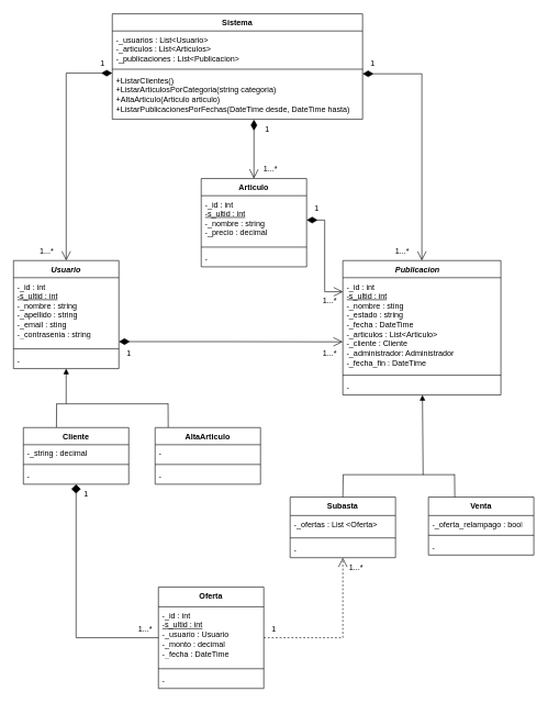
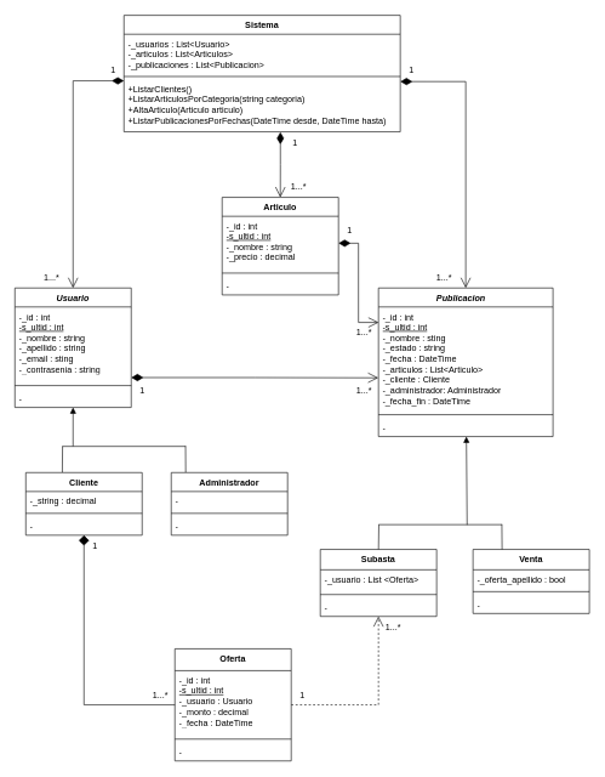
  <mxCell id="0" />
  <mxCell id="1" parent="0" />
  <mxCell id="2" value="" style="html=1;verticalAlign=bottom;endArrow=block;curved=0;rounded=0;exitX=0.088;exitY=0.486;exitDx=0;exitDy=0;exitPerimeter=0;" parent="1" source="3" target="34" edge="1"><mxGeometry width="80" relative="1" as="geometry"><mxPoint x="255" y="604.5" as="sourcePoint" /><mxPoint x="255" y="614.5" as="targetPoint" /></mxGeometry></mxCell>
  <mxCell id="3" value="" style="line;strokeWidth=1;fillColor=none;align=left;verticalAlign=middle;spacingTop=-1;spacingLeft=3;spacingRight=3;rotatable=0;labelPosition=right;points=[];portConstraint=eastwest;strokeColor=inherit;" parent="1" vertex="1"><mxGeometry x="85" y="608" width="170" height="8" as="geometry" /></mxCell>
  <mxCell id="4" value="" style="endArrow=none;html=1;rounded=0;entryX=0.003;entryY=0.505;entryDx=0;entryDy=0;entryPerimeter=0;" parent="1" target="3" edge="1"><mxGeometry width="50" height="50" relative="1" as="geometry"><mxPoint x="85.232" y="648" as="sourcePoint" /><mxPoint x="95" y="588" as="targetPoint" /></mxGeometry></mxCell>
  <mxCell id="5" value="" style="endArrow=none;html=1;rounded=0;entryX=0.998;entryY=0.433;entryDx=0;entryDy=0;entryPerimeter=0;" parent="1" target="3" edge="1"><mxGeometry width="50" height="50" relative="1" as="geometry"><mxPoint x="254.892" y="648" as="sourcePoint" /><mxPoint x="265" y="588" as="targetPoint" /></mxGeometry></mxCell>
  <mxCell id="6" value="" style="endArrow=open;html=1;endSize=12;startArrow=diamondThin;startSize=14;startFill=1;edgeStyle=orthogonalEdgeStyle;align=left;verticalAlign=bottom;rounded=0;exitX=0;exitY=0.028;exitDx=0;exitDy=0;exitPerimeter=0;" parent="1" source="46" target="31" edge="1"><mxGeometry x="-1" y="3" relative="1" as="geometry"><mxPoint x="240" y="100" as="sourcePoint" /><mxPoint x="80" y="200" as="targetPoint" /></mxGeometry></mxCell>
  <mxCell id="7" value="Articulo" style="swimlane;fontStyle=1;align=center;verticalAlign=top;childLayout=stackLayout;horizontal=1;startSize=26;horizontalStack=0;resizeParent=1;resizeParentMax=0;resizeLast=0;collapsible=1;marginBottom=0;whiteSpace=wrap;html=1;" parent="1" vertex="1"><mxGeometry x="305" y="270" width="160" height="134" as="geometry" /></mxCell>
  <mxCell id="8" value="&lt;div&gt;-_id : int&lt;/div&gt;&lt;div&gt;&lt;u&gt;-s_ultid : int&lt;/u&gt;&lt;br&gt;&lt;/div&gt;&lt;div&gt;-_nombre : string&lt;/div&gt;&lt;div&gt;-_precio : decimal&lt;br&gt;&lt;/div&gt;" style="text;strokeColor=none;fillColor=none;align=left;verticalAlign=top;spacingLeft=4;spacingRight=4;overflow=hidden;rotatable=0;points=[[0,0.5],[1,0.5]];portConstraint=eastwest;whiteSpace=wrap;html=1;" parent="7" vertex="1"><mxGeometry y="26" width="160" height="74" as="geometry" /></mxCell>
  <mxCell id="9" value="" style="line;strokeWidth=1;fillColor=none;align=left;verticalAlign=middle;spacingTop=-1;spacingLeft=3;spacingRight=3;rotatable=0;labelPosition=right;points=[];portConstraint=eastwest;strokeColor=inherit;" parent="7" vertex="1"><mxGeometry y="100" width="160" height="8" as="geometry" /></mxCell>
  <mxCell id="10" value="-" style="text;strokeColor=none;fillColor=none;align=left;verticalAlign=top;spacingLeft=4;spacingRight=4;overflow=hidden;rotatable=0;points=[[0,0.5],[1,0.5]];portConstraint=eastwest;whiteSpace=wrap;html=1;" parent="7" vertex="1"><mxGeometry y="108" width="160" height="26" as="geometry" /></mxCell>
  <mxCell id="11" value="&lt;i&gt;Publicacion&lt;span style=&quot;white-space: pre;&quot;&gt;&#09;&lt;/span&gt;&lt;/i&gt;" style="swimlane;fontStyle=1;align=center;verticalAlign=top;childLayout=stackLayout;horizontal=1;startSize=26;horizontalStack=0;resizeParent=1;resizeParentMax=0;resizeLast=0;collapsible=1;marginBottom=0;whiteSpace=wrap;html=1;" parent="1" vertex="1"><mxGeometry x="520" y="394.5" width="240" height="204" as="geometry" /></mxCell>
  <mxCell id="12" value="&lt;div&gt;-_id : int&lt;/div&gt;&lt;div&gt;&lt;u&gt;-s_ultid : int&lt;/u&gt;&lt;/div&gt;&lt;div&gt;-_nombre : sting&lt;/div&gt;&lt;div&gt;-_estado : string&lt;/div&gt;&lt;div&gt;-_fecha : DateTime&lt;/div&gt;&lt;div&gt;-_articulos : List&amp;lt;Articulo&amp;gt;&lt;/div&gt;&lt;div&gt;-_cliente : Cliente&lt;/div&gt;&lt;div&gt;-_administrador: Administrador&lt;/div&gt;&lt;div&gt;-_fecha_fin : DateTime&lt;/div&gt;&lt;div&gt;&lt;br&gt;&lt;/div&gt;" style="text;strokeColor=none;fillColor=none;align=left;verticalAlign=top;spacingLeft=4;spacingRight=4;overflow=hidden;rotatable=0;points=[[0,0.5],[1,0.5]];portConstraint=eastwest;whiteSpace=wrap;html=1;" parent="11" vertex="1"><mxGeometry y="26" width="240" height="144" as="geometry" /></mxCell>
  <mxCell id="13" value="" style="line;strokeWidth=1;fillColor=none;align=left;verticalAlign=middle;spacingTop=-1;spacingLeft=3;spacingRight=3;rotatable=0;labelPosition=right;points=[];portConstraint=eastwest;strokeColor=inherit;" parent="11" vertex="1"><mxGeometry y="170" width="240" height="8" as="geometry" /></mxCell>
  <mxCell id="14" value="-" style="text;strokeColor=none;fillColor=none;align=left;verticalAlign=top;spacingLeft=4;spacingRight=4;overflow=hidden;rotatable=0;points=[[0,0.5],[1,0.5]];portConstraint=eastwest;whiteSpace=wrap;html=1;" parent="11" vertex="1"><mxGeometry y="178" width="240" height="26" as="geometry" /></mxCell>
  <mxCell id="15" value="" style="html=1;verticalAlign=bottom;endArrow=block;curved=0;rounded=0;exitX=0.717;exitY=0.535;exitDx=0;exitDy=0;exitPerimeter=0;" parent="1" source="16" target="11" edge="1"><mxGeometry width="80" relative="1" as="geometry"><mxPoint x="650" y="719.732" as="sourcePoint" /><mxPoint x="655.78" y="580" as="targetPoint" /></mxGeometry></mxCell>
  <mxCell id="16" value="" style="line;strokeWidth=1;fillColor=none;align=left;verticalAlign=middle;spacingTop=-1;spacingLeft=3;spacingRight=3;rotatable=0;labelPosition=right;points=[];portConstraint=eastwest;strokeColor=inherit;" parent="1" vertex="1"><mxGeometry x="520" y="715.5" width="170" height="8" as="geometry" /></mxCell>
  <mxCell id="17" value="" style="endArrow=none;html=1;rounded=0;entryX=0.003;entryY=0.505;entryDx=0;entryDy=0;entryPerimeter=0;" parent="1" target="16" edge="1"><mxGeometry width="50" height="50" relative="1" as="geometry"><mxPoint x="520" y="755.5" as="sourcePoint" /><mxPoint x="530" y="695.5" as="targetPoint" /></mxGeometry></mxCell>
  <mxCell id="18" value="" style="endArrow=none;html=1;rounded=0;entryX=0.998;entryY=0.433;entryDx=0;entryDy=0;entryPerimeter=0;" parent="1" target="16" edge="1"><mxGeometry width="50" height="50" relative="1" as="geometry"><mxPoint x="690" y="755.5" as="sourcePoint" /><mxPoint x="700" y="695.5" as="targetPoint" /></mxGeometry></mxCell>
  <mxCell id="19" value="Venta" style="swimlane;fontStyle=1;align=center;verticalAlign=top;childLayout=stackLayout;horizontal=1;startSize=28;horizontalStack=0;resizeParent=1;resizeParentMax=0;resizeLast=0;collapsible=1;marginBottom=0;whiteSpace=wrap;html=1;" parent="1" vertex="1"><mxGeometry x="650" y="753.5" width="160" height="88" as="geometry" /></mxCell>
- <mxCell id="20" value="-_oferta_relampago : bool" style="text;strokeColor=none;fillColor=none;align=left;verticalAlign=top;spacingLeft=4;spacingRight=4;overflow=hidden;rotatable=0;points=[[0,0.5],[1,0.5]];portConstraint=eastwest;whiteSpace=wrap;html=1;" parent="19" vertex="1"><mxGeometry y="28" width="160" height="26" as="geometry" /></mxCell>
+ <mxCell id="20" value="-_oferta_apellido : bool" style="text;strokeColor=none;fillColor=none;align=left;verticalAlign=top;spacingLeft=4;spacingRight=4;overflow=hidden;rotatable=0;points=[[0,0.5],[1,0.5]];portConstraint=eastwest;whiteSpace=wrap;html=1;" parent="19" vertex="1"><mxGeometry y="28" width="160" height="26" as="geometry" /></mxCell>
  <mxCell id="21" value="" style="line;strokeWidth=1;fillColor=none;align=left;verticalAlign=middle;spacingTop=-1;spacingLeft=3;spacingRight=3;rotatable=0;labelPosition=right;points=[];portConstraint=eastwest;strokeColor=inherit;" parent="19" vertex="1"><mxGeometry y="54" width="160" height="8" as="geometry" /></mxCell>
  <mxCell id="22" value="-" style="text;strokeColor=none;fillColor=none;align=left;verticalAlign=top;spacingLeft=4;spacingRight=4;overflow=hidden;rotatable=0;points=[[0,0.5],[1,0.5]];portConstraint=eastwest;whiteSpace=wrap;html=1;" parent="19" vertex="1"><mxGeometry y="62" width="160" height="26" as="geometry" /></mxCell>
  <mxCell id="23" value="Subasta" style="swimlane;fontStyle=1;align=center;verticalAlign=top;childLayout=stackLayout;horizontal=1;startSize=28;horizontalStack=0;resizeParent=1;resizeParentMax=0;resizeLast=0;collapsible=1;marginBottom=0;whiteSpace=wrap;html=1;" parent="1" vertex="1"><mxGeometry x="440" y="753.5" width="160" height="92" as="geometry" /></mxCell>
- <mxCell id="24" value="-_ofertas : List &amp;lt;Oferta&amp;gt;" style="text;strokeColor=none;fillColor=none;align=left;verticalAlign=top;spacingLeft=4;spacingRight=4;overflow=hidden;rotatable=0;points=[[0,0.5],[1,0.5]];portConstraint=eastwest;whiteSpace=wrap;html=1;" parent="23" vertex="1"><mxGeometry y="28" width="160" height="30" as="geometry" /></mxCell>
+ <mxCell id="24" value="-_usuario : List &amp;lt;Oferta&amp;gt;" style="text;strokeColor=none;fillColor=none;align=left;verticalAlign=top;spacingLeft=4;spacingRight=4;overflow=hidden;rotatable=0;points=[[0,0.5],[1,0.5]];portConstraint=eastwest;whiteSpace=wrap;html=1;" parent="23" vertex="1"><mxGeometry y="28" width="160" height="30" as="geometry" /></mxCell>
  <mxCell id="25" value="" style="line;strokeWidth=1;fillColor=none;align=left;verticalAlign=middle;spacingTop=-1;spacingLeft=3;spacingRight=3;rotatable=0;labelPosition=right;points=[];portConstraint=eastwest;strokeColor=inherit;" parent="23" vertex="1"><mxGeometry y="58" width="160" height="8" as="geometry" /></mxCell>
  <mxCell id="26" value="-" style="text;strokeColor=none;fillColor=none;align=left;verticalAlign=top;spacingLeft=4;spacingRight=4;overflow=hidden;rotatable=0;points=[[0,0.5],[1,0.5]];portConstraint=eastwest;whiteSpace=wrap;html=1;" parent="23" vertex="1"><mxGeometry y="66" width="160" height="26" as="geometry" /></mxCell>
  <mxCell id="27" value="Oferta" style="swimlane;fontStyle=1;align=center;verticalAlign=top;childLayout=stackLayout;horizontal=1;startSize=30;horizontalStack=0;resizeParent=1;resizeParentMax=0;resizeLast=0;collapsible=1;marginBottom=0;whiteSpace=wrap;html=1;" parent="1" vertex="1"><mxGeometry x="240" y="890" width="160" height="154" as="geometry" /></mxCell>
  <mxCell id="28" value="&lt;div&gt;-_id : int&lt;/div&gt;&lt;div&gt;&lt;u&gt;-s_ultid : int&lt;/u&gt;&lt;/div&gt;&lt;div&gt;-_usuario : Usuario&lt;/div&gt;&lt;div&gt;-_monto : decimal&lt;/div&gt;&lt;div&gt;-_fecha : DateTime&lt;br&gt;&lt;/div&gt;" style="text;strokeColor=none;fillColor=none;align=left;verticalAlign=top;spacingLeft=4;spacingRight=4;overflow=hidden;rotatable=0;points=[[0,0.5],[1,0.5]];portConstraint=eastwest;whiteSpace=wrap;html=1;" parent="27" vertex="1"><mxGeometry y="30" width="160" height="90" as="geometry" /></mxCell>
  <mxCell id="29" value="" style="line;strokeWidth=1;fillColor=none;align=left;verticalAlign=middle;spacingTop=-1;spacingLeft=3;spacingRight=3;rotatable=0;labelPosition=right;points=[];portConstraint=eastwest;strokeColor=inherit;" parent="27" vertex="1"><mxGeometry y="120" width="160" height="8" as="geometry" /></mxCell>
  <mxCell id="30" value="-" style="text;strokeColor=none;fillColor=none;align=left;verticalAlign=top;spacingLeft=4;spacingRight=4;overflow=hidden;rotatable=0;points=[[0,0.5],[1,0.5]];portConstraint=eastwest;whiteSpace=wrap;html=1;" parent="27" vertex="1"><mxGeometry y="128" width="160" height="26" as="geometry" /></mxCell>
  <mxCell id="31" value="&lt;i&gt;Usuario&lt;/i&gt;" style="swimlane;fontStyle=1;align=center;verticalAlign=top;childLayout=stackLayout;horizontal=1;startSize=26;horizontalStack=0;resizeParent=1;resizeParentMax=0;resizeLast=0;collapsible=1;marginBottom=0;whiteSpace=wrap;html=1;" parent="1" vertex="1"><mxGeometry x="20" y="394.5" width="160" height="164" as="geometry" /></mxCell>
  <mxCell id="32" value="&lt;div&gt;-_id : int&lt;/div&gt;&lt;div&gt;&lt;u&gt;-s_ultid : int&lt;/u&gt;&lt;br&gt;&lt;/div&gt;&lt;div&gt;-_nombre : string&lt;/div&gt;&lt;div&gt;-_apellido : string&lt;/div&gt;&lt;div&gt;-_email : sting&lt;/div&gt;&lt;div&gt;-_contrasenia : string&lt;br&gt;&lt;/div&gt;" style="text;strokeColor=none;fillColor=none;align=left;verticalAlign=top;spacingLeft=4;spacingRight=4;overflow=hidden;rotatable=0;points=[[0,0.5],[1,0.5]];portConstraint=eastwest;whiteSpace=wrap;html=1;" parent="31" vertex="1"><mxGeometry y="26" width="160" height="104" as="geometry" /></mxCell>
  <mxCell id="33" value="" style="line;strokeWidth=1;fillColor=none;align=left;verticalAlign=middle;spacingTop=-1;spacingLeft=3;spacingRight=3;rotatable=0;labelPosition=right;points=[];portConstraint=eastwest;strokeColor=inherit;" parent="31" vertex="1"><mxGeometry y="130" width="160" height="8" as="geometry" /></mxCell>
  <mxCell id="34" value="-" style="text;strokeColor=none;fillColor=none;align=left;verticalAlign=top;spacingLeft=4;spacingRight=4;overflow=hidden;rotatable=0;points=[[0,0.5],[1,0.5]];portConstraint=eastwest;whiteSpace=wrap;html=1;" parent="31" vertex="1"><mxGeometry y="138" width="160" height="26" as="geometry" /></mxCell>
  <mxCell id="35" value="Cliente" style="swimlane;fontStyle=1;align=center;verticalAlign=top;childLayout=stackLayout;horizontal=1;startSize=26;horizontalStack=0;resizeParent=1;resizeParentMax=0;resizeLast=0;collapsible=1;marginBottom=0;whiteSpace=wrap;html=1;" parent="1" vertex="1"><mxGeometry x="35" y="648" width="160" height="86" as="geometry" /></mxCell>
  <mxCell id="36" value="-_string : decimal" style="text;strokeColor=none;fillColor=none;align=left;verticalAlign=top;spacingLeft=4;spacingRight=4;overflow=hidden;rotatable=0;points=[[0,0.5],[1,0.5]];portConstraint=eastwest;whiteSpace=wrap;html=1;" parent="35" vertex="1"><mxGeometry y="26" width="160" height="26" as="geometry" /></mxCell>
  <mxCell id="37" value="" style="line;strokeWidth=1;fillColor=none;align=left;verticalAlign=middle;spacingTop=-1;spacingLeft=3;spacingRight=3;rotatable=0;labelPosition=right;points=[];portConstraint=eastwest;strokeColor=inherit;" parent="35" vertex="1"><mxGeometry y="52" width="160" height="8" as="geometry" /></mxCell>
  <mxCell id="38" value="-" style="text;strokeColor=none;fillColor=none;align=left;verticalAlign=top;spacingLeft=4;spacingRight=4;overflow=hidden;rotatable=0;points=[[0,0.5],[1,0.5]];portConstraint=eastwest;whiteSpace=wrap;html=1;" parent="35" vertex="1"><mxGeometry y="60" width="160" height="26" as="geometry" /></mxCell>
- <mxCell id="39" value="AltaArticulo" style="swimlane;fontStyle=1;align=center;verticalAlign=top;childLayout=stackLayout;horizontal=1;startSize=26;horizontalStack=0;resizeParent=1;resizeParentMax=0;resizeLast=0;collapsible=1;marginBottom=0;whiteSpace=wrap;html=1;" parent="1" vertex="1"><mxGeometry x="235" y="648" width="160" height="86" as="geometry" /></mxCell>
+ <mxCell id="39" value="Administrador" style="swimlane;fontStyle=1;align=center;verticalAlign=top;childLayout=stackLayout;horizontal=1;startSize=26;horizontalStack=0;resizeParent=1;resizeParentMax=0;resizeLast=0;collapsible=1;marginBottom=0;whiteSpace=wrap;html=1;" parent="1" vertex="1"><mxGeometry x="235" y="648" width="160" height="86" as="geometry" /></mxCell>
  <mxCell id="40" value="-" style="text;strokeColor=none;fillColor=none;align=left;verticalAlign=top;spacingLeft=4;spacingRight=4;overflow=hidden;rotatable=0;points=[[0,0.5],[1,0.5]];portConstraint=eastwest;whiteSpace=wrap;html=1;" parent="39" vertex="1"><mxGeometry y="26" width="160" height="26" as="geometry" /></mxCell>
  <mxCell id="41" value="" style="line;strokeWidth=1;fillColor=none;align=left;verticalAlign=middle;spacingTop=-1;spacingLeft=3;spacingRight=3;rotatable=0;labelPosition=right;points=[];portConstraint=eastwest;strokeColor=inherit;" parent="39" vertex="1"><mxGeometry y="52" width="160" height="8" as="geometry" /></mxCell>
  <mxCell id="42" value="-" style="text;strokeColor=none;fillColor=none;align=left;verticalAlign=top;spacingLeft=4;spacingRight=4;overflow=hidden;rotatable=0;points=[[0,0.5],[1,0.5]];portConstraint=eastwest;whiteSpace=wrap;html=1;" parent="39" vertex="1"><mxGeometry y="60" width="160" height="26" as="geometry" /></mxCell>
  <mxCell id="43" value="Sistema" style="swimlane;fontStyle=1;align=center;verticalAlign=top;childLayout=stackLayout;horizontal=1;startSize=26;horizontalStack=0;resizeParent=1;resizeParentMax=0;resizeLast=0;collapsible=1;marginBottom=0;whiteSpace=wrap;html=1;" parent="1" vertex="1"><mxGeometry x="170" y="20" width="380" height="160" as="geometry" /></mxCell>
  <mxCell id="44" value="&lt;div&gt;-_usuarios : List&amp;lt;Usuario&amp;gt;&lt;/div&gt;&lt;div&gt;-_articulos : List&amp;lt;Articulos&amp;gt;&lt;/div&gt;&lt;div&gt;-_publicaciones : List&amp;lt;Publicacion&amp;gt;&lt;br&gt;&lt;/div&gt;" style="text;strokeColor=none;fillColor=none;align=left;verticalAlign=top;spacingLeft=4;spacingRight=4;overflow=hidden;rotatable=0;points=[[0,0.5],[1,0.5]];portConstraint=eastwest;whiteSpace=wrap;html=1;" parent="43" vertex="1"><mxGeometry y="26" width="380" height="54" as="geometry" /></mxCell>
  <mxCell id="45" value="" style="line;strokeWidth=1;fillColor=none;align=left;verticalAlign=middle;spacingTop=-1;spacingLeft=3;spacingRight=3;rotatable=0;labelPosition=right;points=[];portConstraint=eastwest;strokeColor=inherit;" parent="43" vertex="1"><mxGeometry y="80" width="380" height="8" as="geometry" /></mxCell>
  <mxCell id="46" value="&lt;div&gt;+ListarClientes()&lt;/div&gt;&lt;div&gt;+ListarArticulosPorCategoria(string categoria)&lt;/div&gt;&lt;div&gt;+AltaArticulo(Articulo articulo)&lt;/div&gt;&lt;div&gt;+ListarPublicacionesPorFechas(DateTime desde, DateTime hasta)&lt;/div&gt;" style="text;strokeColor=none;fillColor=none;align=left;verticalAlign=top;spacingLeft=4;spacingRight=4;overflow=hidden;rotatable=0;points=[[0,0.5],[1,0.5]];portConstraint=eastwest;whiteSpace=wrap;html=1;" parent="43" vertex="1"><mxGeometry y="88" width="380" height="72" as="geometry" /></mxCell>
  <mxCell id="47" value="" style="endArrow=open;html=1;endSize=12;startArrow=diamondThin;startSize=14;startFill=1;edgeStyle=orthogonalEdgeStyle;align=left;verticalAlign=bottom;rounded=0;entryX=0.001;entryY=0.148;entryDx=0;entryDy=0;entryPerimeter=0;" parent="1" source="8" target="12" edge="1"><mxGeometry x="-1" y="3" relative="1" as="geometry"><mxPoint x="480" y="607" as="sourcePoint" /><mxPoint x="340" y="734" as="targetPoint" /></mxGeometry></mxCell>
  <mxCell id="48" value="" style="endArrow=open;html=1;endSize=12;startArrow=diamondThin;startSize=14;startFill=1;edgeStyle=orthogonalEdgeStyle;align=left;verticalAlign=bottom;rounded=0;exitX=0.566;exitY=1.005;exitDx=0;exitDy=0;exitPerimeter=0;" parent="1" source="46" target="7" edge="1"><mxGeometry x="-1" y="3" relative="1" as="geometry"><mxPoint x="310" y="103" as="sourcePoint" /><mxPoint x="350" y="200" as="targetPoint" /></mxGeometry></mxCell>
  <mxCell id="49" value="" style="endArrow=open;html=1;endSize=12;startArrow=diamondThin;startSize=14;startFill=1;edgeStyle=orthogonalEdgeStyle;align=left;verticalAlign=bottom;rounded=0;exitX=1;exitY=0.041;exitDx=0;exitDy=0;exitPerimeter=0;" parent="1" source="46" target="11" edge="1"><mxGeometry x="-1" y="3" relative="1" as="geometry"><mxPoint x="610" y="110" as="sourcePoint" /><mxPoint x="640" y="200" as="targetPoint" /></mxGeometry></mxCell>
  <mxCell id="50" value="" style="endArrow=open;endFill=1;endSize=12;html=1;rounded=0;dashed=1;" parent="1" source="27" target="23" edge="1"><mxGeometry width="160" relative="1" as="geometry"><mxPoint x="240" y="881.5" as="sourcePoint" /><mxPoint x="400" y="881.5" as="targetPoint" /><Array as="points"><mxPoint x="520" y="967" /></Array></mxGeometry></mxCell>
  <mxCell id="51" value="1" style="text;html=1;align=center;verticalAlign=middle;resizable=0;points=[];autosize=1;strokeColor=none;fillColor=none;" parent="1" vertex="1"><mxGeometry x="465" y="300" width="30" height="30" as="geometry" /></mxCell>
  <mxCell id="52" value="1" style="text;html=1;align=center;verticalAlign=middle;resizable=0;points=[];autosize=1;strokeColor=none;fillColor=none;" parent="1" vertex="1"><mxGeometry x="390" y="180" width="30" height="30" as="geometry" /></mxCell>
  <mxCell id="53" value="1" style="text;html=1;align=center;verticalAlign=middle;resizable=0;points=[];autosize=1;strokeColor=none;fillColor=none;" parent="1" vertex="1"><mxGeometry x="140" y="80" width="30" height="30" as="geometry" /></mxCell>
  <mxCell id="54" value="1" style="text;html=1;align=center;verticalAlign=middle;resizable=0;points=[];autosize=1;strokeColor=none;fillColor=none;" parent="1" vertex="1"><mxGeometry x="550" y="80" width="30" height="30" as="geometry" /></mxCell>
  <mxCell id="55" value="1...*" style="text;html=1;align=center;verticalAlign=middle;resizable=0;points=[];autosize=1;strokeColor=none;fillColor=none;" parent="1" vertex="1"><mxGeometry x="50" y="364.5" width="40" height="30" as="geometry" /></mxCell>
  <mxCell id="56" value="1...*" style="text;html=1;align=center;verticalAlign=middle;resizable=0;points=[];autosize=1;strokeColor=none;fillColor=none;" parent="1" vertex="1"><mxGeometry x="390" y="240" width="40" height="30" as="geometry" /></mxCell>
  <mxCell id="57" value="1...*" style="text;html=1;align=center;verticalAlign=middle;resizable=0;points=[];autosize=1;strokeColor=none;fillColor=none;" parent="1" vertex="1"><mxGeometry x="590" y="364.5" width="40" height="30" as="geometry" /></mxCell>
  <mxCell id="58" value="1...*" style="text;html=1;align=center;verticalAlign=middle;resizable=0;points=[];autosize=1;strokeColor=none;fillColor=none;" parent="1" vertex="1"><mxGeometry x="480" y="440" width="40" height="30" as="geometry" /></mxCell>
  <mxCell id="59" value="1...*" style="text;html=1;align=center;verticalAlign=middle;resizable=0;points=[];autosize=1;strokeColor=none;fillColor=none;" parent="1" vertex="1"><mxGeometry x="520" y="845.5" width="40" height="30" as="geometry" /></mxCell>
  <mxCell id="60" value="" style="endArrow=open;html=1;endSize=12;startArrow=diamondThin;startSize=14;startFill=1;edgeStyle=orthogonalEdgeStyle;align=left;verticalAlign=bottom;rounded=0;entryX=-0.001;entryY=0.676;entryDx=0;entryDy=0;entryPerimeter=0;exitX=1;exitY=0.75;exitDx=0;exitDy=0;" parent="1" source="31" target="12" edge="1"><mxGeometry x="-1" y="3" relative="1" as="geometry"><mxPoint x="359.55" y="464" as="sourcePoint" /><mxPoint x="359.55" y="550" as="targetPoint" /></mxGeometry></mxCell>
  <mxCell id="61" value="1...*" style="text;html=1;align=center;verticalAlign=middle;resizable=0;points=[];autosize=1;strokeColor=none;fillColor=none;" parent="1" vertex="1"><mxGeometry x="480" y="520" width="40" height="30" as="geometry" /></mxCell>
  <mxCell id="62" value="1" style="text;html=1;align=center;verticalAlign=middle;resizable=0;points=[];autosize=1;strokeColor=none;fillColor=none;" parent="1" vertex="1"><mxGeometry x="180" y="520" width="30" height="30" as="geometry" /></mxCell>
  <mxCell id="63" value="1" style="text;html=1;align=center;verticalAlign=middle;resizable=0;points=[];autosize=1;strokeColor=none;fillColor=none;" parent="1" vertex="1"><mxGeometry x="400" y="940" width="30" height="30" as="geometry" /></mxCell>
  <mxCell id="64" value="" style="endArrow=diamond;endFill=1;endSize=12;html=1;rounded=0;" parent="1" source="27" target="35" edge="1"><mxGeometry width="160" relative="1" as="geometry"><mxPoint x="330" y="900" as="sourcePoint" /><mxPoint x="450" y="822" as="targetPoint" /><Array as="points"><mxPoint x="115" y="967" /></Array></mxGeometry></mxCell>
  <mxCell id="65" value="1" style="text;html=1;align=center;verticalAlign=middle;resizable=0;points=[];autosize=1;strokeColor=none;fillColor=none;" parent="1" vertex="1"><mxGeometry x="115" y="734" width="30" height="30" as="geometry" /></mxCell>
  <mxCell id="66" value="1...*" style="text;html=1;align=center;verticalAlign=middle;resizable=0;points=[];autosize=1;strokeColor=none;fillColor=none;" parent="1" vertex="1"><mxGeometry x="200" y="940" width="40" height="30" as="geometry" /></mxCell>
